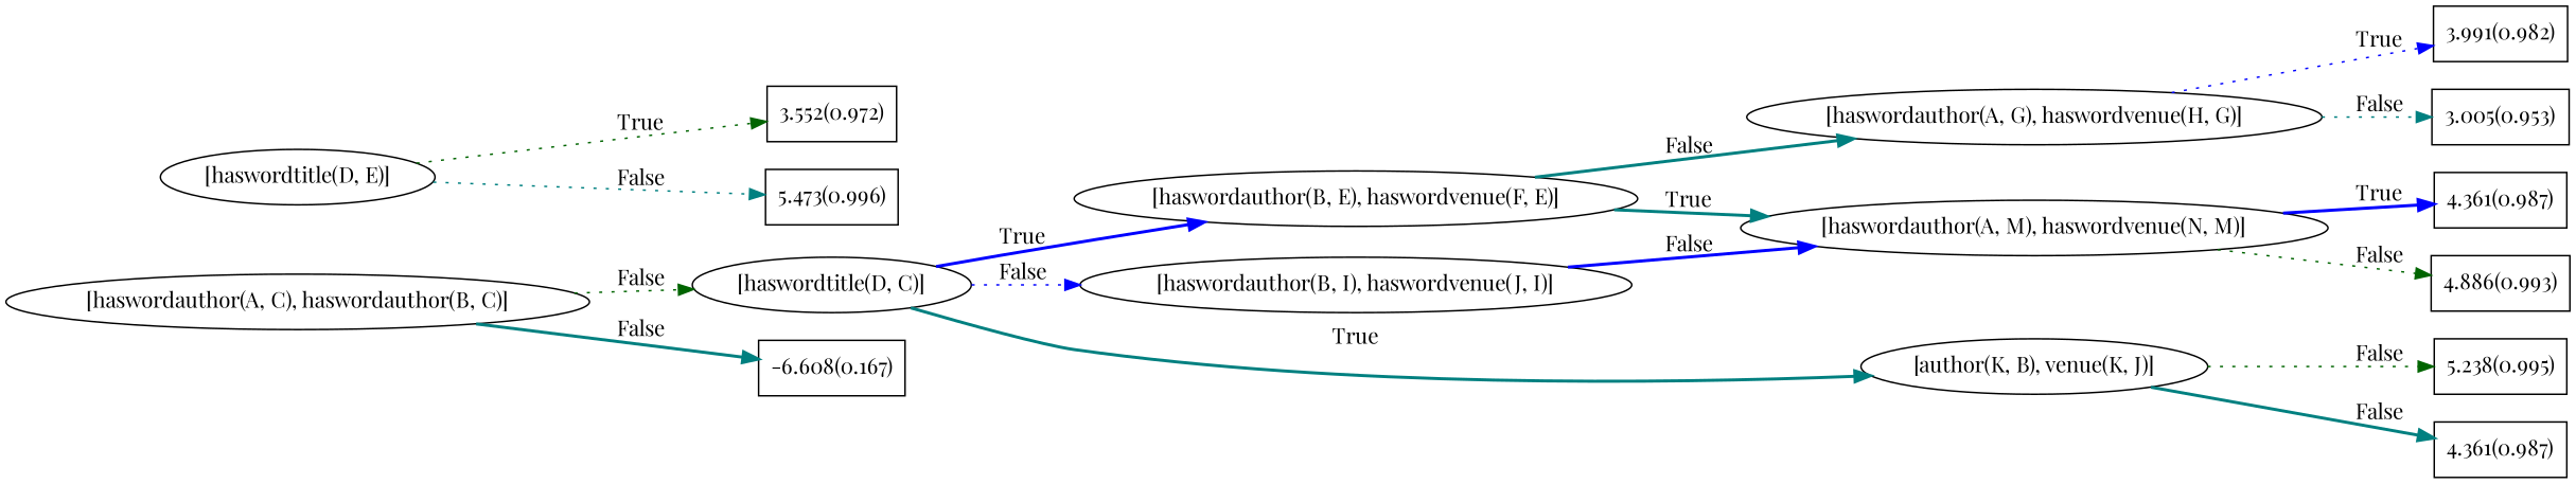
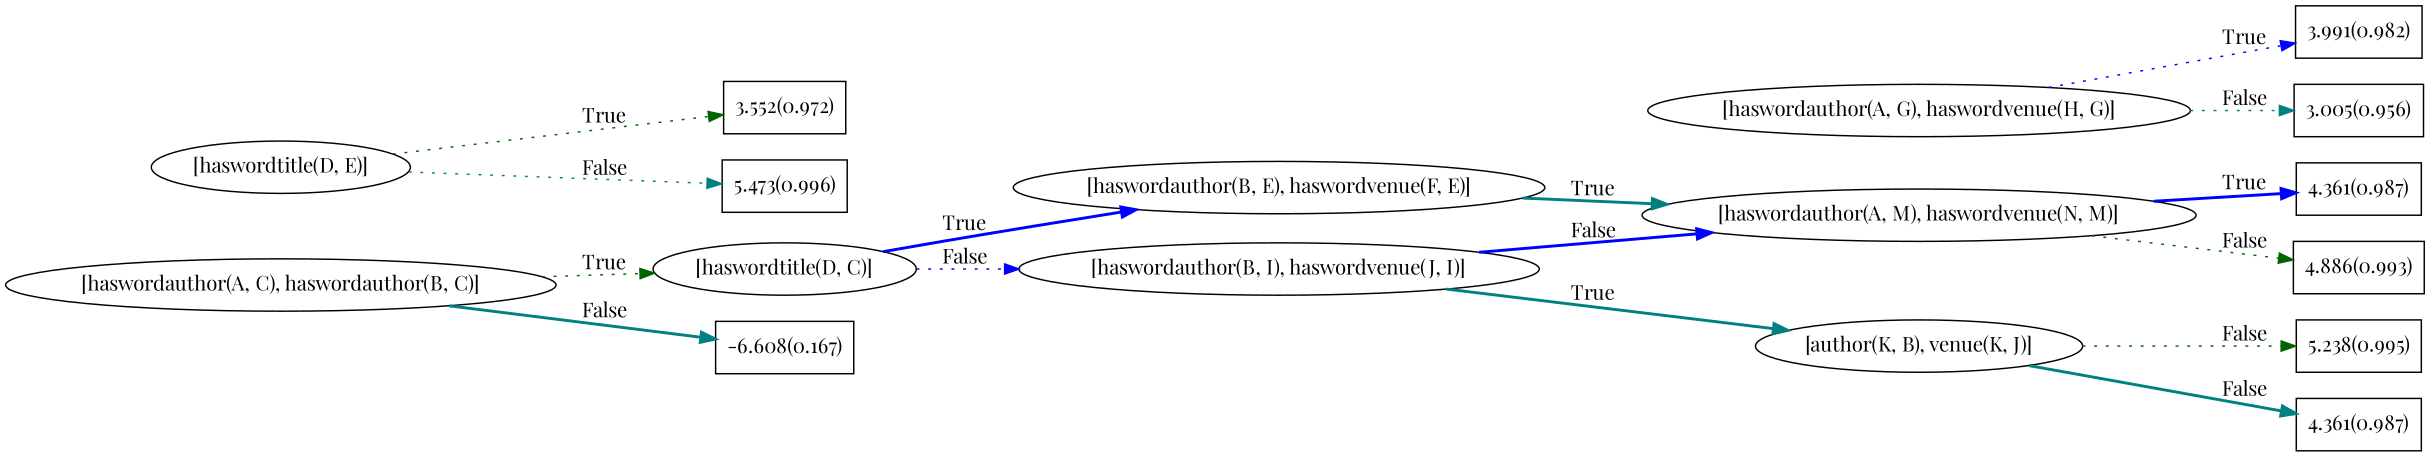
  digraph {
    fontname="Playfair Display"
    rankdir=LR
    node [fontname="Playfair Display" shape=box]
    edge [color=teal fontname="Playfair Display" style=dotted]
    n1 [label="[haswordauthor(A, C), haswordauthor(B, C)]" shape=""]
    n2 [label="[haswordtitle(D, C)]" shape=""]
    n3 [label="-6.608(0.167)"]
    n4 [label="[haswordauthor(B, E), haswordvenue(F, E)]" shape=""]
    n5 [label="[haswordauthor(B, I), haswordvenue(J, I)]" shape=""]
    n6 [label="[haswordauthor(A, G), haswordvenue(H, G)]" shape=""]
    n7 [label="[haswordauthor(A, M), haswordvenue(N, M)]" shape=""]
    n8 [label="[author(K, B), venue(K, J)]" shape=""]
    n9 [label="[haswordtitle(D, E)]" shape=""]
    n10 [label="3.552(0.972)"]
    n11 [label="5.473(0.996)"]
    n12 [label="3.991(0.982)"]
-   n13 [label="3.005(0.953)"]
+   n13 [label="3.005(0.956)"]
    n14 [label="5.238(0.995)"]
    n15 [label="4.361(0.987)"]
    n16 [label="4.361(0.987)"]
    n17 [label="4.886(0.993)"]
-   n1 -> n2 [color=darkgreen label=False]
+   n1 -> n2 [color=darkgreen label=True]
    n1 -> n3 [label=False style=bold]
    n2 -> n4 [color=blue label=True style=bold]
    n2 -> n5 [color=blue label=False]
-   n4 -> n6 [label=False style=bold]
    n4 -> n7 [label=True style=bold]
    n5 -> n7 [color=blue label=False style=bold]
-   n2 -> n8 [label=True style=bold]
+   n5 -> n8 [label=True style=bold]
    n6 -> n12 [color=blue label=True]
    n6 -> n13 [label=False]
    n7 -> n16 [color=blue label=True style=bold]
    n7 -> n17 [color=darkgreen label=False]
    n8 -> n14 [color=darkgreen label=False]
    n8 -> n15 [label=False style=bold]
    n9 -> n10 [color=darkgreen label=True]
    n9 -> n11 [label=False]
  }
